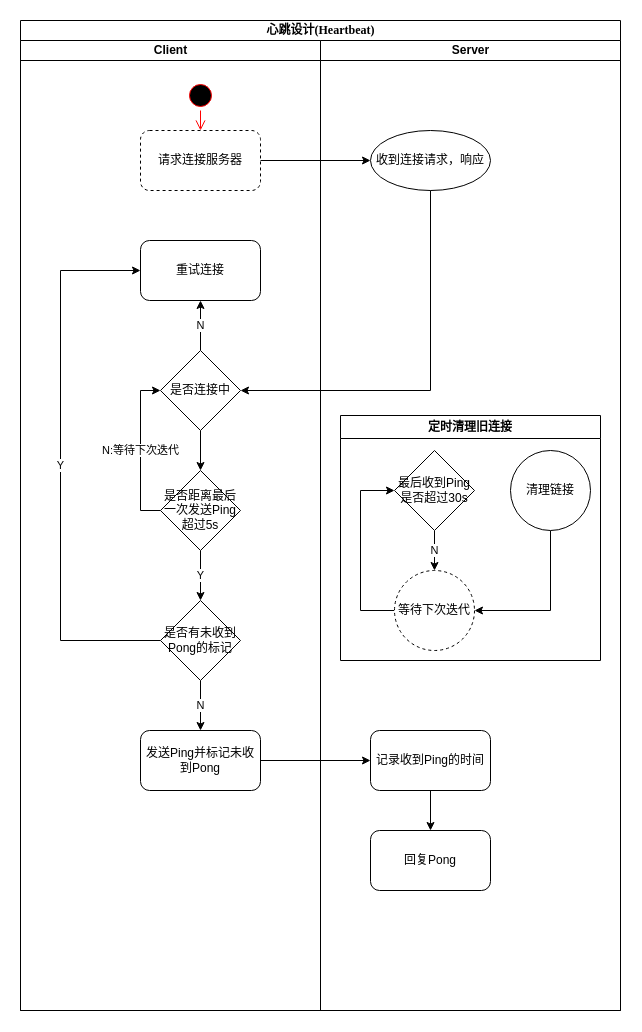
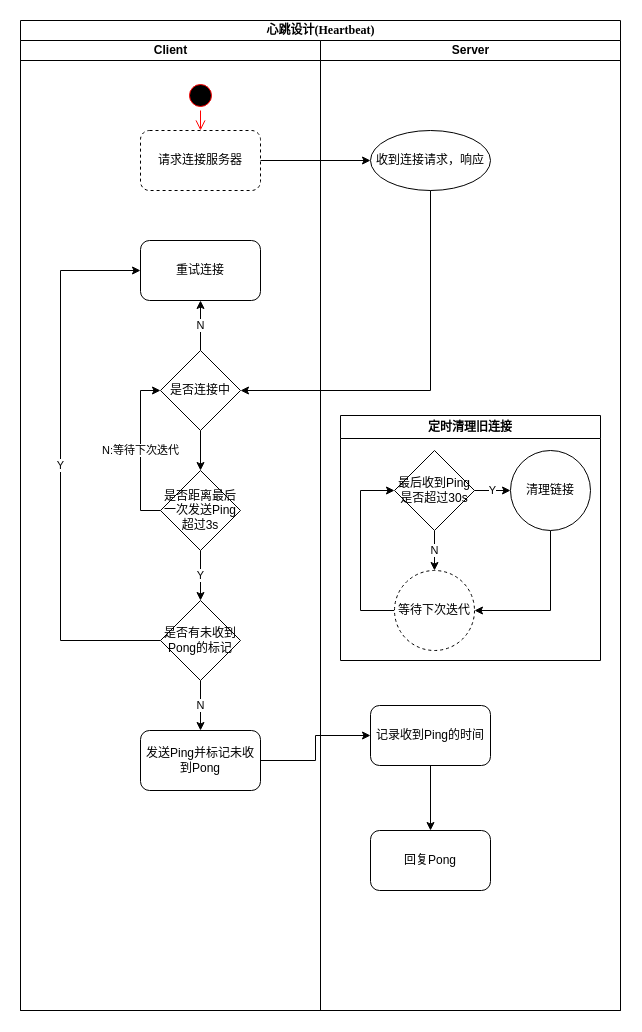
  <mxCell id="0" />
  <mxCell id="1" parent="0" />
  <mxCell id="2" value="心跳设计(Heartbeat)" style="swimlane;html=1;childLayout=stackLayout;startSize=20;rounded=0;shadow=0;comic=0;labelBackgroundColor=none;strokeWidth=1;fontFamily=Verdana;fontSize=12;align=center;" vertex="1" parent="1"><mxGeometry x="20" y="20" width="600" height="990" as="geometry" /></mxCell>
  <mxCell id="3" value="Client" style="swimlane;html=1;startSize=20;" vertex="1" parent="2"><mxGeometry y="20" width="300" height="970" as="geometry" /></mxCell>
  <mxCell id="4" value="" style="ellipse;html=1;shape=startState;fillColor=#000000;strokeColor=#ff0000;" vertex="1" parent="3"><mxGeometry x="165" y="40" width="30" height="30" as="geometry" /></mxCell>
  <mxCell id="5" value="" style="edgeStyle=orthogonalEdgeStyle;html=1;verticalAlign=bottom;endArrow=open;endSize=8;strokeColor=#ff0000;rounded=0;entryX=0.5;entryY=0;entryDx=0;entryDy=0;" edge="1" source="4" parent="3" target="6"><mxGeometry relative="1" as="geometry"><mxPoint x="180" y="150" as="targetPoint" /></mxGeometry></mxCell>
  <mxCell id="6" value="请求连接服务器" style="rounded=1;whiteSpace=wrap;html=1;dashed=1;" vertex="1" parent="3"><mxGeometry x="120" y="90" width="120" height="60" as="geometry" /></mxCell>
  <mxCell id="7" value="N" style="edgeStyle=orthogonalEdgeStyle;rounded=0;orthogonalLoop=1;jettySize=auto;html=1;" edge="1" parent="3" source="9" target="10"><mxGeometry relative="1" as="geometry" /></mxCell>
  <mxCell id="8" value="" style="edgeStyle=orthogonalEdgeStyle;rounded=0;orthogonalLoop=1;jettySize=auto;html=1;" edge="1" parent="3" source="9" target="13"><mxGeometry relative="1" as="geometry" /></mxCell>
  <mxCell id="9" value="是否连接中" style="rhombus;whiteSpace=wrap;html=1;" vertex="1" parent="3"><mxGeometry x="140" y="310" width="80" height="80" as="geometry" /></mxCell>
  <mxCell id="10" value="重试连接" style="rounded=1;whiteSpace=wrap;html=1;" vertex="1" parent="3"><mxGeometry x="120" y="200" width="120" height="60" as="geometry" /></mxCell>
  <mxCell id="11" value="N:等待下次迭代" style="edgeStyle=orthogonalEdgeStyle;rounded=0;orthogonalLoop=1;jettySize=auto;html=1;exitX=0;exitY=0.5;exitDx=0;exitDy=0;entryX=0;entryY=0.5;entryDx=0;entryDy=0;" edge="1" parent="3" source="13" target="9"><mxGeometry relative="1" as="geometry" /></mxCell>
  <mxCell id="12" value="Y" style="edgeStyle=orthogonalEdgeStyle;rounded=0;orthogonalLoop=1;jettySize=auto;html=1;entryX=0.5;entryY=0;entryDx=0;entryDy=0;" edge="1" parent="3" source="13" target="16"><mxGeometry relative="1" as="geometry"><mxPoint x="180" y="550" as="targetPoint" /></mxGeometry></mxCell>
- <mxCell id="13" value="是否距离最后一次发送Ping超过5s" style="rhombus;whiteSpace=wrap;html=1;" vertex="1" parent="3"><mxGeometry x="140" y="430" width="80" height="80" as="geometry" /></mxCell>
+ <mxCell id="13" value="是否距离最后一次发送Ping超过3s" style="rhombus;whiteSpace=wrap;html=1;" vertex="1" parent="3"><mxGeometry x="140" y="430" width="80" height="80" as="geometry" /></mxCell>
  <mxCell id="14" value="Y" style="edgeStyle=orthogonalEdgeStyle;rounded=0;orthogonalLoop=1;jettySize=auto;html=1;exitX=0;exitY=0.5;exitDx=0;exitDy=0;entryX=0;entryY=0.5;entryDx=0;entryDy=0;" edge="1" parent="3" source="16" target="10"><mxGeometry relative="1" as="geometry"><Array as="points"><mxPoint x="40" y="600" /><mxPoint x="40" y="230" /></Array></mxGeometry></mxCell>
  <mxCell id="15" value="N" style="edgeStyle=orthogonalEdgeStyle;rounded=0;orthogonalLoop=1;jettySize=auto;html=1;" edge="1" parent="3" source="16" target="17"><mxGeometry relative="1" as="geometry" /></mxCell>
  <mxCell id="16" value="是否有未收到Pong的标记" style="rhombus;whiteSpace=wrap;html=1;" vertex="1" parent="3"><mxGeometry x="140" y="560" width="80" height="80" as="geometry" /></mxCell>
  <mxCell id="17" value="发送Ping并标记未收到Pong" style="rounded=1;whiteSpace=wrap;html=1;" vertex="1" parent="3"><mxGeometry x="120" y="690" width="120" height="60" as="geometry" /></mxCell>
  <mxCell id="18" value="Server" style="swimlane;html=1;startSize=20;" vertex="1" parent="2"><mxGeometry x="300" y="20" width="300" height="970" as="geometry" /></mxCell>
  <mxCell id="19" value="收到连接请求，响应" style="ellipse;whiteSpace=wrap;html=1;" vertex="1" parent="18"><mxGeometry x="50" y="90" width="120" height="60" as="geometry" /></mxCell>
  <mxCell id="20" value="" style="edgeStyle=orthogonalEdgeStyle;rounded=0;orthogonalLoop=1;jettySize=auto;html=1;" edge="1" parent="18" source="21" target="30"><mxGeometry relative="1" as="geometry" /></mxCell>
- <mxCell id="21" value="记录收到Ping的时间" style="rounded=1;whiteSpace=wrap;html=1;" vertex="1" parent="18"><mxGeometry x="50" y="690" width="120" height="60" as="geometry" /></mxCell>
+ <mxCell id="21" value="记录收到Ping的时间" style="rounded=1;whiteSpace=wrap;html=1;" vertex="1" parent="18"><mxGeometry x="50" y="665" width="120" height="60" as="geometry" /></mxCell>
  <mxCell id="22" value="定时清理旧连接" style="swimlane;whiteSpace=wrap;html=1;" vertex="1" parent="18"><mxGeometry x="20" y="375" width="260" height="245" as="geometry"><mxRectangle x="50" y="375" width="120" height="30" as="alternateBounds" /></mxGeometry></mxCell>
+ <mxCell id="23" value="Y" style="edgeStyle=orthogonalEdgeStyle;rounded=0;orthogonalLoop=1;jettySize=auto;html=1;" edge="1" parent="22" source="25" target="27"><mxGeometry relative="1" as="geometry" /></mxCell>
  <mxCell id="24" value="N" style="edgeStyle=orthogonalEdgeStyle;rounded=0;orthogonalLoop=1;jettySize=auto;html=1;" edge="1" parent="22" source="25" target="29"><mxGeometry relative="1" as="geometry" /></mxCell>
  <mxCell id="25" value="最后收到Ping是否超过30s" style="rhombus;whiteSpace=wrap;html=1;" vertex="1" parent="22"><mxGeometry x="54" y="35" width="80" height="80" as="geometry" /></mxCell>
  <mxCell id="26" style="edgeStyle=orthogonalEdgeStyle;rounded=0;orthogonalLoop=1;jettySize=auto;html=1;exitX=0.5;exitY=1;exitDx=0;exitDy=0;entryX=1;entryY=0.5;entryDx=0;entryDy=0;" edge="1" parent="22" source="27" target="29"><mxGeometry relative="1" as="geometry" /></mxCell>
  <mxCell id="27" value="清理链接" style="ellipse;whiteSpace=wrap;html=1;aspect=fixed;" vertex="1" parent="22"><mxGeometry x="170" y="35" width="80" height="80" as="geometry" /></mxCell>
  <mxCell id="28" style="edgeStyle=orthogonalEdgeStyle;rounded=0;orthogonalLoop=1;jettySize=auto;html=1;exitX=0;exitY=0.5;exitDx=0;exitDy=0;entryX=0;entryY=0.5;entryDx=0;entryDy=0;" edge="1" parent="22" source="29" target="25"><mxGeometry relative="1" as="geometry"><Array as="points"><mxPoint x="20" y="195" /><mxPoint x="20" y="75" /></Array></mxGeometry></mxCell>
  <mxCell id="29" value="等待下次迭代" style="ellipse;whiteSpace=wrap;html=1;aspect=fixed;dashed=1;" vertex="1" parent="22"><mxGeometry x="54" y="155" width="80" height="80" as="geometry" /></mxCell>
  <mxCell id="30" value="回复Pong" style="rounded=1;whiteSpace=wrap;html=1;" vertex="1" parent="18"><mxGeometry x="50" y="790" width="120" height="60" as="geometry" /></mxCell>
  <mxCell id="31" style="edgeStyle=orthogonalEdgeStyle;rounded=0;orthogonalLoop=1;jettySize=auto;html=1;exitX=1;exitY=0.5;exitDx=0;exitDy=0;entryX=0;entryY=0.5;entryDx=0;entryDy=0;" edge="1" parent="2" source="6" target="19"><mxGeometry relative="1" as="geometry" /></mxCell>
  <mxCell id="32" style="edgeStyle=orthogonalEdgeStyle;rounded=0;orthogonalLoop=1;jettySize=auto;html=1;exitX=0.5;exitY=1;exitDx=0;exitDy=0;entryX=1;entryY=0.5;entryDx=0;entryDy=0;" edge="1" parent="2" source="19" target="9"><mxGeometry relative="1" as="geometry" /></mxCell>
  <mxCell id="33" value="" style="edgeStyle=orthogonalEdgeStyle;rounded=0;orthogonalLoop=1;jettySize=auto;html=1;" edge="1" parent="2" source="17" target="21"><mxGeometry relative="1" as="geometry" /></mxCell>
